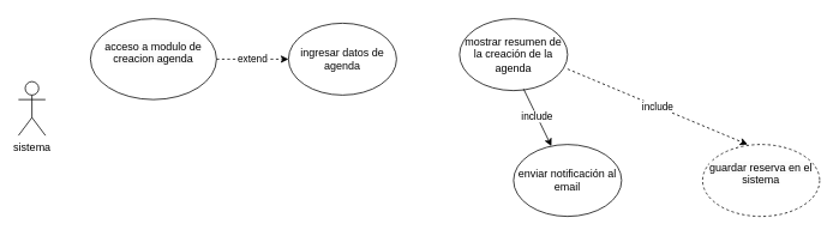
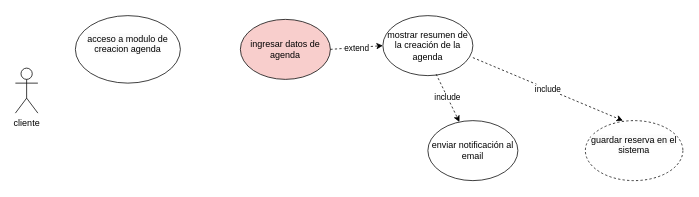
  <mxCell id="0" />
  <mxCell id="1" parent="0" />
- <mxCell id="2" value="sistema" style="shape=umlActor;verticalLabelPosition=bottom;verticalAlign=top;html=1;outlineConnect=0;" parent="1" vertex="1"><mxGeometry x="20" y="90" width="30" height="60" as="geometry" /></mxCell>
+ <mxCell id="2" value="cliente" style="shape=umlActor;verticalLabelPosition=bottom;verticalAlign=top;html=1;outlineConnect=0;" parent="1" vertex="1"><mxGeometry x="20" y="90" width="30" height="60" as="geometry" /></mxCell>
  <mxCell id="3" value="&#10;&lt;span style=&quot;color: rgb(0, 0, 0); font-family: Helvetica; font-size: 12px; font-style: normal; font-variant-ligatures: normal; font-variant-caps: normal; font-weight: 400; letter-spacing: normal; orphans: 2; text-align: center; text-indent: 0px; text-transform: none; widows: 2; word-spacing: 0px; -webkit-text-stroke-width: 0px; white-space: normal; background-color: rgb(251, 251, 251); text-decoration-thickness: initial; text-decoration-style: initial; text-decoration-color: initial; display: inline !important; float: none;&quot;&gt;acceso a modulo de creacion agenda&lt;/span&gt;&#10;&#10;" style="ellipse;whiteSpace=wrap;html=1;" parent="1" vertex="1"><mxGeometry x="100" y="20" width="140" height="90" as="geometry" /></mxCell>
- <mxCell id="4" value="ingresar datos de agenda" style="ellipse;whiteSpace=wrap;html=1;" parent="1" vertex="1"><mxGeometry x="320" y="25" width="120" height="80" as="geometry" /></mxCell>
+ <mxCell id="4" value="ingresar datos de agenda" style="ellipse;whiteSpace=wrap;html=1;fillColor=#f8cecc;" parent="1" vertex="1"><mxGeometry x="320" y="25" width="120" height="80" as="geometry" /></mxCell>
  <mxCell id="5" value="mostrar resumen de la creación de la agenda" style="ellipse;whiteSpace=wrap;html=1;" parent="1" vertex="1"><mxGeometry x="510" y="20" width="120" height="80" as="geometry" /></mxCell>
  <mxCell id="6" value="&#10;&lt;span style=&quot;color: rgb(0, 0, 0); font-family: Helvetica; font-size: 12px; font-style: normal; font-variant-ligatures: normal; font-variant-caps: normal; font-weight: 400; letter-spacing: normal; orphans: 2; text-align: center; text-indent: 0px; text-transform: none; widows: 2; word-spacing: 0px; -webkit-text-stroke-width: 0px; white-space: normal; background-color: rgb(251, 251, 251); text-decoration-thickness: initial; text-decoration-style: initial; text-decoration-color: initial; display: inline !important; float: none;&quot;&gt;guardar reserva en el sistema&lt;/span&gt;&#10;&#10;" style="ellipse;whiteSpace=wrap;html=1;dashed=1;" parent="1" vertex="1"><mxGeometry x="780" y="160" width="130" height="80" as="geometry" /></mxCell>
  <mxCell id="7" value="enviar notificación al email" style="ellipse;whiteSpace=wrap;html=1;" parent="1" vertex="1"><mxGeometry x="570" y="160" width="120" height="80" as="geometry" /></mxCell>
- <mxCell id="8" value="extend" style="endArrow=classic;html=1;rounded=0;dashed=1;strokeColor=default;align=center;verticalAlign=middle;fontFamily=Helvetica;fontSize=11;fontColor=default;labelBackgroundColor=default;exitX=1;exitY=0.5;exitDx=0;exitDy=0;" parent="1" source="3" target="4" edge="1"><mxGeometry width="50" height="50" relative="1" as="geometry"><mxPoint x="480" y="200" as="sourcePoint" /><mxPoint x="530" y="150" as="targetPoint" /></mxGeometry></mxCell>
- <mxCell id="10" value="include" style="endArrow=classic;html=1;rounded=0;dashed=0;strokeColor=default;align=center;verticalAlign=middle;fontFamily=Helvetica;fontSize=11;fontColor=default;labelBackgroundColor=default;exitX=0.592;exitY=0.975;exitDx=0;exitDy=0;exitPerimeter=0;" parent="1" source="5" target="7" edge="1"><mxGeometry width="50" height="50" relative="1" as="geometry"><mxPoint x="470" y="190" as="sourcePoint" /><mxPoint x="520" y="140" as="targetPoint" /></mxGeometry></mxCell>
+ <mxCell id="9" value="extend" style="endArrow=classic;html=1;rounded=0;dashed=1;strokeColor=default;align=center;verticalAlign=middle;fontFamily=Helvetica;fontSize=11;fontColor=default;labelBackgroundColor=default;exitX=1;exitY=0.5;exitDx=0;exitDy=0;entryX=0;entryY=0.5;entryDx=0;entryDy=0;" parent="1" source="4" target="5" edge="1"><mxGeometry width="50" height="50" relative="1" as="geometry"><mxPoint x="490" y="210" as="sourcePoint" /><mxPoint x="540" y="160" as="targetPoint" /></mxGeometry></mxCell>
+ <mxCell id="10" value="include" style="endArrow=classic;html=1;rounded=0;dashed=1;strokeColor=default;align=center;verticalAlign=middle;fontFamily=Helvetica;fontSize=11;fontColor=default;labelBackgroundColor=default;exitX=0.592;exitY=0.975;exitDx=0;exitDy=0;exitPerimeter=0;" parent="1" source="5" target="7" edge="1"><mxGeometry width="50" height="50" relative="1" as="geometry"><mxPoint x="470" y="190" as="sourcePoint" /><mxPoint x="520" y="140" as="targetPoint" /></mxGeometry></mxCell>
  <mxCell id="11" value="include" style="endArrow=classic;html=1;rounded=0;dashed=1;strokeColor=default;align=center;verticalAlign=middle;fontFamily=Helvetica;fontSize=11;fontColor=default;labelBackgroundColor=default;exitX=0.592;exitY=0.975;exitDx=0;exitDy=0;exitPerimeter=0;entryX=0.385;entryY=0;entryDx=0;entryDy=0;entryPerimeter=0;" edge="1" parent="1" target="6"><mxGeometry width="50" height="50" relative="1" as="geometry"><mxPoint x="630" y="76" as="sourcePoint" /><mxPoint x="661" y="140" as="targetPoint" /></mxGeometry></mxCell>
